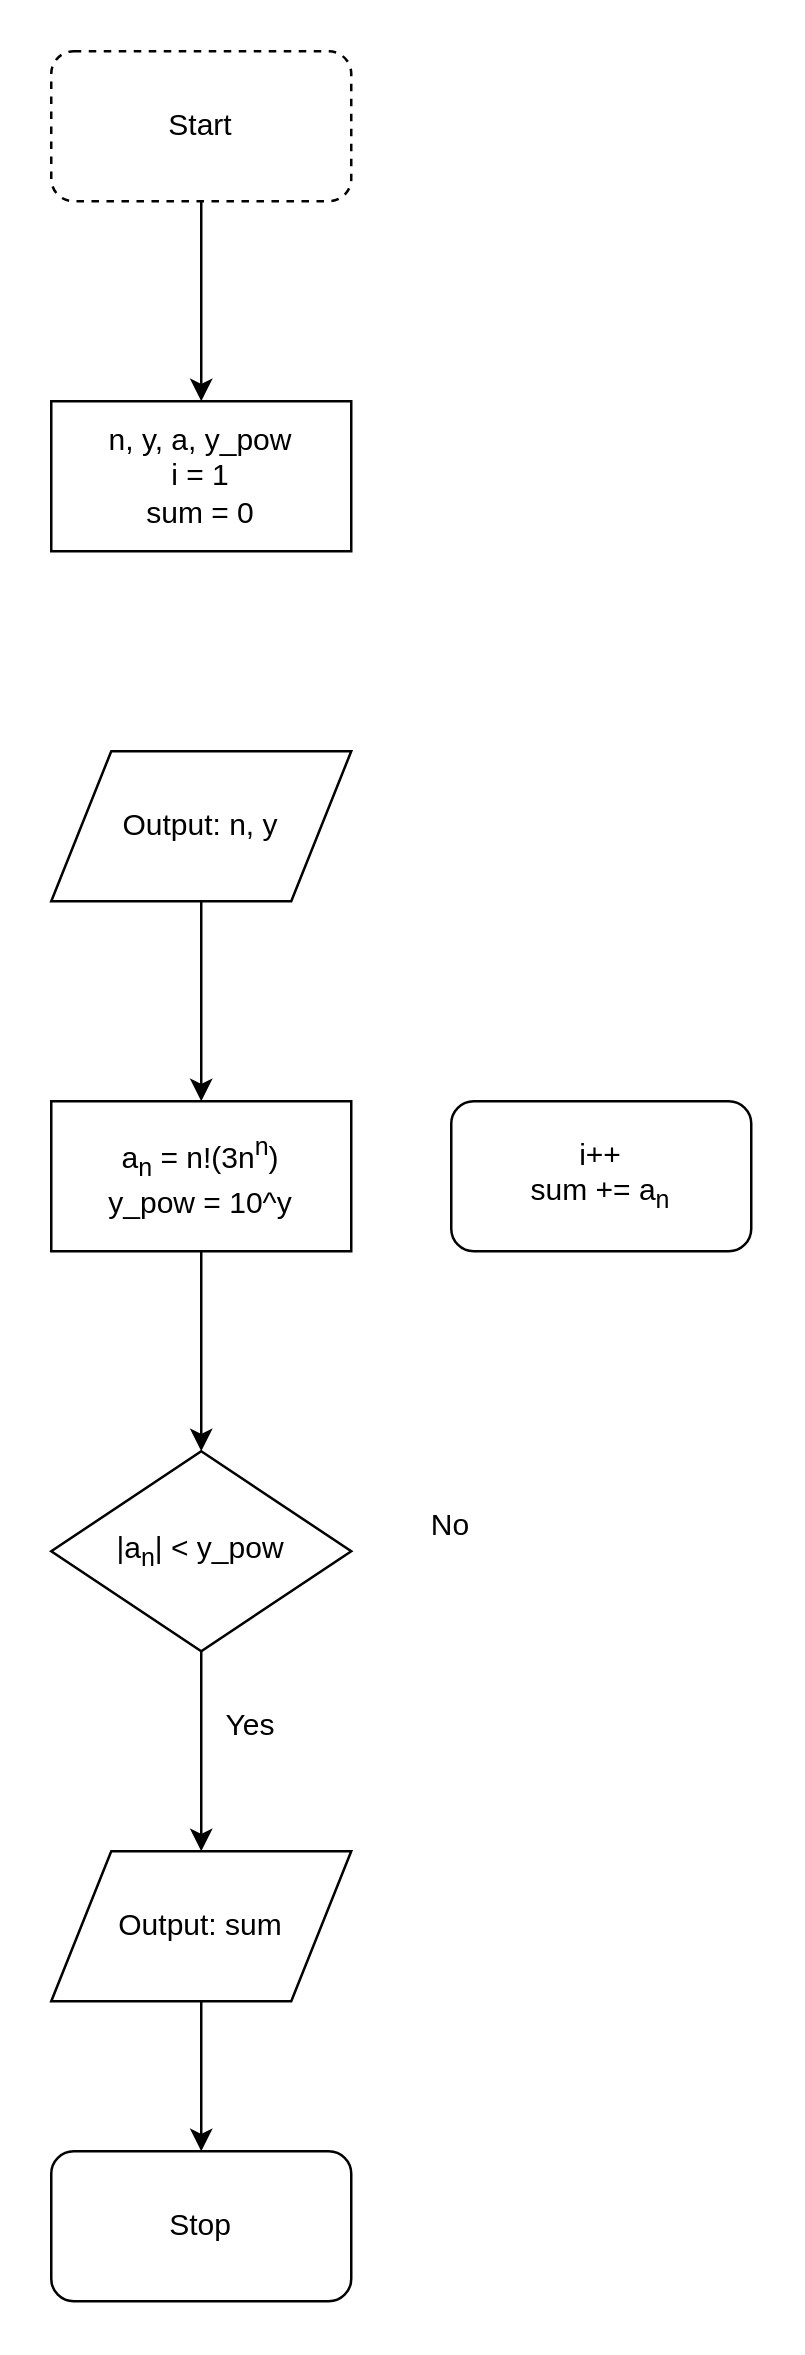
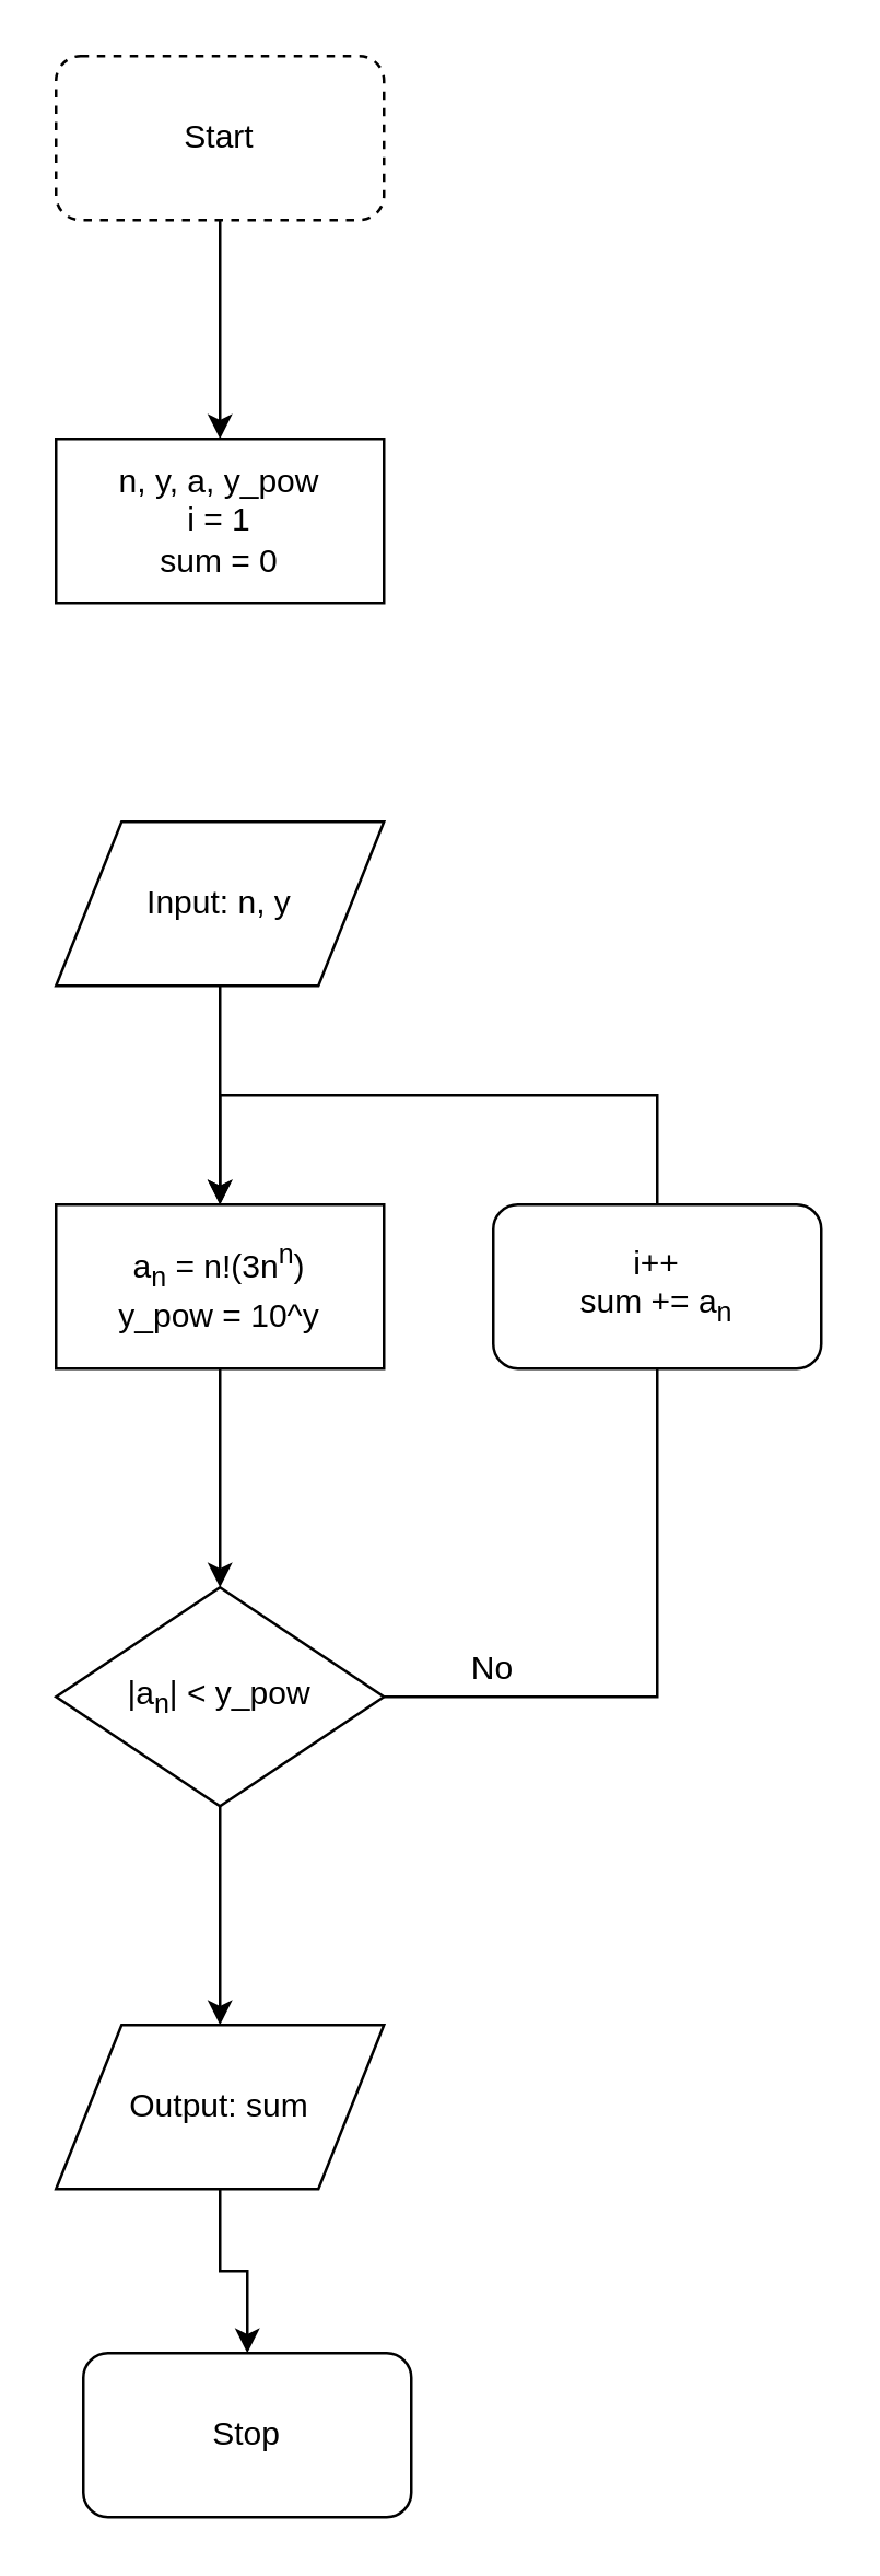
  <mxCell id="0" />
  <mxCell id="1" parent="0" />
  <mxCell id="2" value="" style="edgeStyle=orthogonalEdgeStyle;rounded=0;orthogonalLoop=1;jettySize=auto;html=1;" parent="1" source="3" edge="1"><mxGeometry relative="1" as="geometry"><mxPoint x="80" y="160" as="targetPoint" /></mxGeometry></mxCell>
  <mxCell id="3" value="Start" style="rounded=1;whiteSpace=wrap;html=1;dashed=1;" parent="1" vertex="1"><mxGeometry x="20" y="20" width="120" height="60" as="geometry" /></mxCell>
  <mxCell id="4" value="n, y, a, y_pow&lt;br&gt;i = 1&lt;br&gt;sum = 0" style="rounded=0;whiteSpace=wrap;html=1;" parent="1" vertex="1"><mxGeometry x="20" y="160" width="120" height="60" as="geometry" /></mxCell>
  <mxCell id="5" value="" style="edgeStyle=orthogonalEdgeStyle;rounded=0;orthogonalLoop=1;jettySize=auto;html=1;" parent="1" source="6" edge="1"><mxGeometry relative="1" as="geometry"><mxPoint x="80" y="440" as="targetPoint" /></mxGeometry></mxCell>
- <mxCell id="6" value="Output: n, y" style="shape=parallelogram;perimeter=parallelogramPerimeter;whiteSpace=wrap;html=1;" parent="1" vertex="1"><mxGeometry x="20" y="300" width="120" height="60" as="geometry" /></mxCell>
+ <mxCell id="6" value="Input: n, y" style="shape=parallelogram;perimeter=parallelogramPerimeter;whiteSpace=wrap;html=1;" parent="1" vertex="1"><mxGeometry x="20" y="300" width="120" height="60" as="geometry" /></mxCell>
  <mxCell id="7" value="" style="edgeStyle=orthogonalEdgeStyle;rounded=0;orthogonalLoop=1;jettySize=auto;html=1;" parent="1" source="8" edge="1"><mxGeometry relative="1" as="geometry"><mxPoint x="80" y="580" as="targetPoint" /></mxGeometry></mxCell>
  <mxCell id="8" value="a&lt;sub&gt;n&lt;/sub&gt; = n!(3n&lt;sup&gt;n&lt;/sup&gt;)&lt;br&gt;y_pow = 10^y" style="rounded=0;whiteSpace=wrap;html=1;" parent="1" vertex="1"><mxGeometry x="20" y="440" width="120" height="60" as="geometry" /></mxCell>
+ <mxCell id="9" style="edgeStyle=orthogonalEdgeStyle;rounded=0;orthogonalLoop=1;jettySize=auto;html=1;entryX=0.5;entryY=0;entryDx=0;entryDy=0;" parent="1" source="11" target="8" edge="1"><mxGeometry relative="1" as="geometry"><mxPoint x="180" y="380" as="targetPoint" /><Array as="points"><mxPoint x="240" y="620" /><mxPoint x="240" y="400" /><mxPoint x="80" y="400" /></Array></mxGeometry></mxCell>
  <mxCell id="10" value="" style="edgeStyle=orthogonalEdgeStyle;rounded=0;orthogonalLoop=1;jettySize=auto;html=1;" parent="1" source="11" edge="1"><mxGeometry relative="1" as="geometry"><mxPoint x="80" y="740" as="targetPoint" /></mxGeometry></mxCell>
  <mxCell id="11" value="|a&lt;sub&gt;n&lt;/sub&gt;| &amp;lt; y_pow" style="rhombus;whiteSpace=wrap;html=1;" parent="1" vertex="1"><mxGeometry x="20" y="580" width="120" height="80" as="geometry" /></mxCell>
  <mxCell id="12" value="No" style="text;html=1;strokeColor=none;fillColor=none;align=center;verticalAlign=middle;whiteSpace=wrap;rounded=0;" parent="1" vertex="1"><mxGeometry x="160" y="600" width="40" height="20" as="geometry" /></mxCell>
  <mxCell id="13" value="i++&lt;br&gt;sum += a&lt;sub&gt;n&lt;/sub&gt;" style="whiteSpace=wrap;html=1;rounded=1;" parent="1" vertex="1"><mxGeometry x="180" y="440" width="120" height="60" as="geometry" /></mxCell>
- <mxCell id="14" value="Yes" style="text;html=1;strokeColor=none;fillColor=none;align=center;verticalAlign=middle;whiteSpace=wrap;rounded=0;" parent="1" vertex="1"><mxGeometry x="80" y="680" width="40" height="20" as="geometry" /></mxCell>
- <mxCell id="15" value="Stop" style="rounded=1;whiteSpace=wrap;html=1;" parent="1" vertex="1"><mxGeometry x="20" y="860" width="120" height="60" as="geometry" /></mxCell>
+ <mxCell id="15" value="Stop" style="rounded=1;whiteSpace=wrap;html=1;" parent="1" vertex="1"><mxGeometry x="30" y="860" width="120" height="60" as="geometry" /></mxCell>
  <mxCell id="16" value="" style="edgeStyle=orthogonalEdgeStyle;rounded=0;orthogonalLoop=1;jettySize=auto;html=1;" edge="1" parent="1" source="17" target="15"><mxGeometry relative="1" as="geometry" /></mxCell>
  <mxCell id="17" value="Output: sum" style="shape=parallelogram;perimeter=parallelogramPerimeter;whiteSpace=wrap;html=1;" vertex="1" parent="1"><mxGeometry x="20" y="740" width="120" height="60" as="geometry" /></mxCell>
